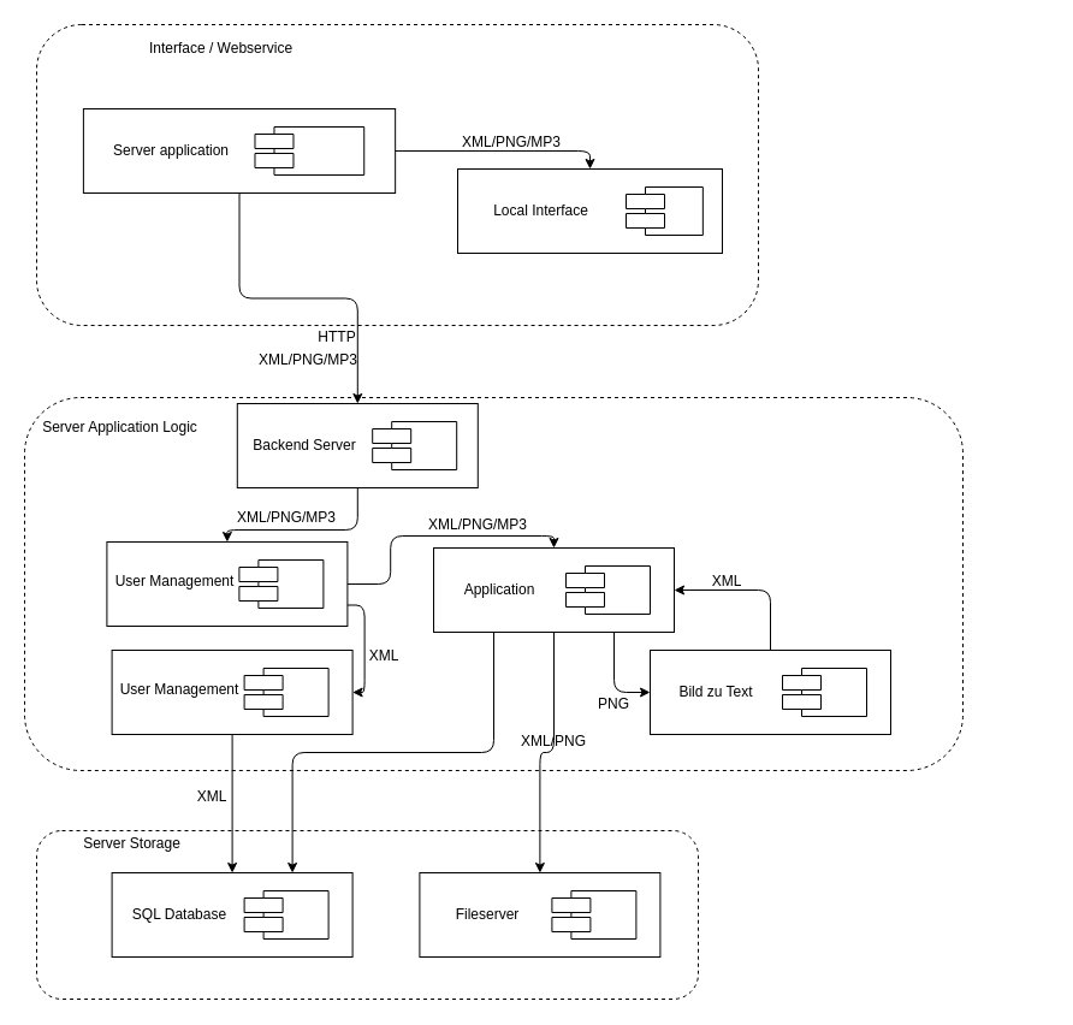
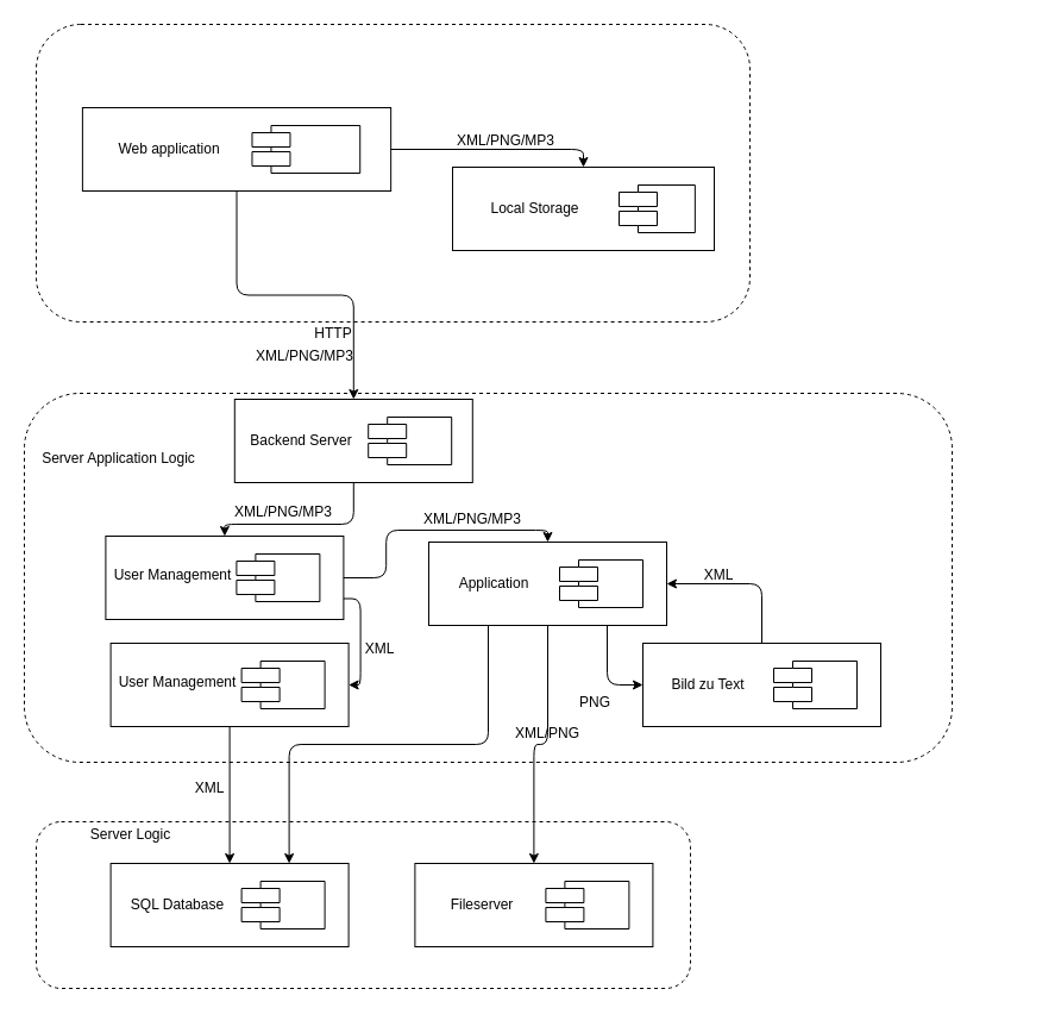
  <mxCell id="0" />
  <mxCell id="1" parent="0" />
  <mxCell id="2" value="" style="group" parent="1" vertex="1" connectable="0"><mxGeometry x="20" y="330" width="780" height="310" as="geometry" /></mxCell>
  <mxCell id="3" value="" style="rounded=1;whiteSpace=wrap;html=1;dashed=1;" parent="2" vertex="1"><mxGeometry width="780" height="310" as="geometry" /></mxCell>
- <mxCell id="4" value="Server Application Logic" style="text;html=1;strokeColor=none;fillColor=none;align=center;verticalAlign=middle;whiteSpace=wrap;rounded=0;dashed=1;" parent="2" vertex="1"><mxGeometry x="8.421" y="12.4" width="143.158" height="24.8" as="geometry" /></mxCell>
+ <mxCell id="4" value="Server Application Logic" style="text;html=1;strokeColor=none;fillColor=none;align=center;verticalAlign=middle;whiteSpace=wrap;rounded=0;dashed=1;" parent="2" vertex="1"><mxGeometry x="8.421" y="42.4" width="143.158" height="24.8" as="geometry" /></mxCell>
  <mxCell id="5" value="" style="shape=component;align=left;spacingLeft=36;rounded=0;shadow=0;comic=0;labelBackgroundColor=none;strokeWidth=1;fontFamily=Verdana;fontSize=12;html=1;" parent="2" vertex="1"><mxGeometry x="279.2" y="20" width="70" height="40" as="geometry" /></mxCell>
  <mxCell id="6" value="" style="html=1;rounded=0;shadow=0;comic=0;labelBackgroundColor=none;strokeWidth=1;fontFamily=Verdana;fontSize=12;align=center;" parent="2" vertex="1"><mxGeometry x="176.8" y="5" width="200" height="70" as="geometry" /></mxCell>
  <mxCell id="7" value="" style="shape=component;align=left;spacingLeft=36;rounded=0;shadow=0;comic=0;labelBackgroundColor=none;strokeWidth=1;fontFamily=Verdana;fontSize=12;html=1;" parent="2" vertex="1"><mxGeometry x="289.2" y="20" width="70" height="40" as="geometry" /></mxCell>
  <mxCell id="8" value="Backend Server" style="text;html=1;strokeColor=none;fillColor=none;align=center;verticalAlign=middle;whiteSpace=wrap;rounded=0;dashed=1;" parent="2" vertex="1"><mxGeometry x="168.4" y="30" width="129.6" height="20" as="geometry" /></mxCell>
  <mxCell id="9" value="" style="shape=component;align=left;spacingLeft=36;rounded=0;shadow=0;comic=0;labelBackgroundColor=none;strokeWidth=1;fontFamily=Verdana;fontSize=12;html=1;" parent="2" vertex="1"><mxGeometry x="172.6" y="215" width="70" height="40" as="geometry" /></mxCell>
  <mxCell id="10" value="" style="html=1;rounded=0;shadow=0;comic=0;labelBackgroundColor=none;strokeWidth=1;fontFamily=Verdana;fontSize=12;align=center;" parent="2" vertex="1"><mxGeometry x="72.6" y="210" width="200" height="70" as="geometry" /></mxCell>
  <mxCell id="11" value="" style="shape=component;align=left;spacingLeft=36;rounded=0;shadow=0;comic=0;labelBackgroundColor=none;strokeWidth=1;fontFamily=Verdana;fontSize=12;html=1;" parent="2" vertex="1"><mxGeometry x="182.6" y="225" width="70" height="40" as="geometry" /></mxCell>
  <mxCell id="12" value="User Management" style="text;html=1;strokeColor=none;fillColor=none;align=center;verticalAlign=middle;whiteSpace=wrap;rounded=0;dashed=1;" parent="2" vertex="1"><mxGeometry x="64.2" y="230" width="129.6" height="25" as="geometry" /></mxCell>
  <mxCell id="13" value="" style="shape=component;align=left;spacingLeft=36;rounded=0;shadow=0;comic=0;labelBackgroundColor=none;strokeWidth=1;fontFamily=Verdana;fontSize=12;html=1;" parent="2" vertex="1"><mxGeometry x="440" y="130" width="70" height="40" as="geometry" /></mxCell>
  <mxCell id="14" value="" style="html=1;rounded=0;shadow=0;comic=0;labelBackgroundColor=none;strokeWidth=1;fontFamily=Verdana;fontSize=12;align=center;" parent="2" vertex="1"><mxGeometry x="340" y="125" width="200" height="70" as="geometry" /></mxCell>
  <mxCell id="15" value="" style="shape=component;align=left;spacingLeft=36;rounded=0;shadow=0;comic=0;labelBackgroundColor=none;strokeWidth=1;fontFamily=Verdana;fontSize=12;html=1;" parent="2" vertex="1"><mxGeometry x="450" y="140" width="70" height="40" as="geometry" /></mxCell>
  <mxCell id="16" value="Application" style="text;html=1;strokeColor=none;fillColor=none;align=center;verticalAlign=middle;whiteSpace=wrap;rounded=0;dashed=1;" parent="2" vertex="1"><mxGeometry x="330" y="150" width="129.6" height="20" as="geometry" /></mxCell>
  <mxCell id="17" value="" style="shape=component;align=left;spacingLeft=36;rounded=0;shadow=0;comic=0;labelBackgroundColor=none;strokeWidth=1;fontFamily=Verdana;fontSize=12;html=1;" parent="2" vertex="1"><mxGeometry x="168.4" y="125" width="70" height="40" as="geometry" /></mxCell>
  <mxCell id="18" value="" style="html=1;rounded=0;shadow=0;comic=0;labelBackgroundColor=none;strokeWidth=1;fontFamily=Verdana;fontSize=12;align=center;" parent="2" vertex="1"><mxGeometry x="68.4" y="120" width="200" height="70" as="geometry" /></mxCell>
  <mxCell id="19" value="" style="shape=component;align=left;spacingLeft=36;rounded=0;shadow=0;comic=0;labelBackgroundColor=none;strokeWidth=1;fontFamily=Verdana;fontSize=12;html=1;" parent="2" vertex="1"><mxGeometry x="178.4" y="135" width="70" height="40" as="geometry" /></mxCell>
  <mxCell id="20" value="User Management" style="text;html=1;strokeColor=none;fillColor=none;align=center;verticalAlign=middle;whiteSpace=wrap;rounded=0;dashed=1;" parent="2" vertex="1"><mxGeometry x="60" y="140" width="129.6" height="25" as="geometry" /></mxCell>
  <mxCell id="21" value="" style="endArrow=classic;html=1;exitX=0.5;exitY=1;exitDx=0;exitDy=0;entryX=0.5;entryY=0;entryDx=0;entryDy=0;edgeStyle=orthogonalEdgeStyle;endFill=1;" parent="2" source="6" target="18" edge="1"><mxGeometry width="50" height="50" relative="1" as="geometry"><mxPoint x="188.519" y="-160" as="sourcePoint" /><mxPoint x="289.2" y="40" as="targetPoint" /><Array as="points"><mxPoint x="277" y="110" /><mxPoint x="168" y="110" /></Array></mxGeometry></mxCell>
  <mxCell id="22" value="" style="endArrow=classic;html=1;exitX=1;exitY=0.5;exitDx=0;exitDy=0;entryX=0.5;entryY=0;entryDx=0;entryDy=0;edgeStyle=orthogonalEdgeStyle;endFill=1;" parent="2" source="18" target="14" edge="1"><mxGeometry width="50" height="50" relative="1" as="geometry"><mxPoint x="289.2" y="110" as="sourcePoint" /><mxPoint x="178.4" y="130" as="targetPoint" /></mxGeometry></mxCell>
  <mxCell id="23" value="" style="endArrow=classic;html=1;exitX=1;exitY=0.75;exitDx=0;exitDy=0;entryX=1;entryY=0.5;entryDx=0;entryDy=0;edgeStyle=orthogonalEdgeStyle;endFill=1;" parent="2" source="18" target="10" edge="1"><mxGeometry width="50" height="50" relative="1" as="geometry"><mxPoint x="278.4" y="165" as="sourcePoint" /><mxPoint x="438.4" y="220" as="targetPoint" /></mxGeometry></mxCell>
  <mxCell id="24" value="" style="shape=component;align=left;spacingLeft=36;rounded=0;shadow=0;comic=0;labelBackgroundColor=none;strokeWidth=1;fontFamily=Verdana;fontSize=12;html=1;" parent="2" vertex="1"><mxGeometry x="620" y="215" width="70" height="40" as="geometry" /></mxCell>
  <mxCell id="25" value="" style="html=1;rounded=0;shadow=0;comic=0;labelBackgroundColor=none;strokeWidth=1;fontFamily=Verdana;fontSize=12;align=center;" parent="2" vertex="1"><mxGeometry x="520" y="210" width="200" height="70" as="geometry" /></mxCell>
  <mxCell id="26" value="" style="shape=component;align=left;spacingLeft=36;rounded=0;shadow=0;comic=0;labelBackgroundColor=none;strokeWidth=1;fontFamily=Verdana;fontSize=12;html=1;" parent="2" vertex="1"><mxGeometry x="630" y="225" width="70" height="40" as="geometry" /></mxCell>
  <mxCell id="27" value="Bild zu Text" style="text;html=1;strokeColor=none;fillColor=none;align=center;verticalAlign=middle;whiteSpace=wrap;rounded=0;dashed=1;" parent="2" vertex="1"><mxGeometry x="510" y="235" width="129.6" height="20" as="geometry" /></mxCell>
  <mxCell id="28" value="" style="endArrow=classic;html=1;entryX=0;entryY=0.5;entryDx=0;entryDy=0;edgeStyle=orthogonalEdgeStyle;endFill=1;exitX=0.75;exitY=1;exitDx=0;exitDy=0;" parent="2" source="14" target="25" edge="1"><mxGeometry width="50" height="50" relative="1" as="geometry"><mxPoint x="450" y="205" as="sourcePoint" /><mxPoint x="438.4" y="405" as="targetPoint" /></mxGeometry></mxCell>
  <mxCell id="29" value="" style="endArrow=classic;html=1;entryX=1;entryY=0.5;entryDx=0;entryDy=0;edgeStyle=orthogonalEdgeStyle;endFill=1;exitX=0.5;exitY=0;exitDx=0;exitDy=0;" parent="2" source="25" target="14" edge="1"><mxGeometry width="603.85" height="162.5" relative="1" as="geometry"><mxPoint x="940" y="170" as="sourcePoint" /><mxPoint x="530" y="255" as="targetPoint" /></mxGeometry></mxCell>
  <mxCell id="30" value="XML" style="text;html=1;strokeColor=none;fillColor=none;align=center;verticalAlign=middle;whiteSpace=wrap;rounded=0;" vertex="1" parent="29"><mxGeometry x="563.85" y="142.5" width="40" height="20" as="geometry" /></mxCell>
  <mxCell id="31" value="XML/PNG/MP3" style="text;html=1;strokeColor=none;fillColor=none;align=center;verticalAlign=middle;whiteSpace=wrap;rounded=0;" vertex="1" parent="2"><mxGeometry x="198.4" y="90" width="40" height="20" as="geometry" /></mxCell>
- <mxCell id="32" value="PNG" style="text;html=1;strokeColor=none;fillColor=none;align=center;verticalAlign=middle;whiteSpace=wrap;rounded=0;" vertex="1" parent="2"><mxGeometry x="470" y="245" width="40" height="20" as="geometry" /></mxCell>
+ <mxCell id="32" value="PNG" style="text;html=1;strokeColor=none;fillColor=none;align=center;verticalAlign=middle;whiteSpace=wrap;rounded=0;" vertex="1" parent="2"><mxGeometry x="460" y="250" width="40" height="20" as="geometry" /></mxCell>
  <mxCell id="33" value="XML" style="text;html=1;strokeColor=none;fillColor=none;align=center;verticalAlign=middle;whiteSpace=wrap;rounded=0;" vertex="1" parent="2"><mxGeometry x="279.2" y="205" width="40" height="20" as="geometry" /></mxCell>
  <mxCell id="34" value="" style="group" parent="1" vertex="1" connectable="0"><mxGeometry x="30" y="20" width="840" height="250" as="geometry" /></mxCell>
  <mxCell id="35" value="" style="rounded=1;whiteSpace=wrap;html=1;dashed=1;" parent="34" vertex="1"><mxGeometry width="600" height="250" as="geometry" /></mxCell>
- <mxCell id="36" value="Interface / Webservice" style="text;html=1;strokeColor=none;fillColor=none;align=center;verticalAlign=middle;whiteSpace=wrap;rounded=0;dashed=1;" parent="34" vertex="1"><mxGeometry x="16.154" y="10" width="274.615" height="20" as="geometry" /></mxCell>
  <mxCell id="37" value="" style="html=1;rounded=0;shadow=0;comic=0;labelBackgroundColor=none;strokeWidth=1;fontFamily=Verdana;fontSize=12;align=center;" parent="34" vertex="1"><mxGeometry x="350" y="120" width="220" height="70" as="geometry" /></mxCell>
- <mxCell id="38" value="Local Interface" style="text;html=1;strokeColor=none;fillColor=none;align=center;verticalAlign=middle;whiteSpace=wrap;rounded=0;dashed=1;" parent="34" vertex="1"><mxGeometry x="315.328" y="145" width="209.354" height="20" as="geometry" /></mxCell>
+ <mxCell id="38" value="Local Storage" style="text;html=1;strokeColor=none;fillColor=none;align=center;verticalAlign=middle;whiteSpace=wrap;rounded=0;dashed=1;" parent="34" vertex="1"><mxGeometry x="315.328" y="145" width="209.354" height="20" as="geometry" /></mxCell>
  <mxCell id="39" value="" style="group" parent="34" vertex="1" connectable="0"><mxGeometry y="70" width="350" height="70" as="geometry" /></mxCell>
  <mxCell id="40" value="" style="html=1;rounded=0;shadow=0;comic=0;labelBackgroundColor=none;strokeWidth=1;fontFamily=Verdana;fontSize=12;align=center;" parent="39" vertex="1"><mxGeometry x="38.889" width="259.259" height="70" as="geometry" /></mxCell>
  <mxCell id="41" value="" style="shape=component;align=left;spacingLeft=36;rounded=0;shadow=0;comic=0;labelBackgroundColor=none;strokeWidth=1;fontFamily=Verdana;fontSize=12;html=1;" parent="39" vertex="1"><mxGeometry x="181.481" y="15" width="90.741" height="40" as="geometry" /></mxCell>
- <mxCell id="42" value="Server application" style="text;html=1;strokeColor=none;fillColor=none;align=center;verticalAlign=middle;whiteSpace=wrap;rounded=0;dashed=1;" parent="39" vertex="1"><mxGeometry x="28.0" y="25" width="168.0" height="20" as="geometry" /></mxCell>
+ <mxCell id="42" value="Web application" style="text;html=1;strokeColor=none;fillColor=none;align=center;verticalAlign=middle;whiteSpace=wrap;rounded=0;dashed=1;" parent="39" vertex="1"><mxGeometry x="28.0" y="25" width="168.0" height="20" as="geometry" /></mxCell>
  <mxCell id="43" value="" style="shape=component;align=left;spacingLeft=36;rounded=0;shadow=0;comic=0;labelBackgroundColor=none;strokeWidth=1;fontFamily=Verdana;fontSize=12;html=1;" parent="34" vertex="1"><mxGeometry x="490" y="135" width="63.85" height="40" as="geometry" /></mxCell>
  <mxCell id="44" value="" style="endArrow=classic;html=1;exitX=1;exitY=0.5;exitDx=0;exitDy=0;entryX=0.5;entryY=0;entryDx=0;entryDy=0;edgeStyle=orthogonalEdgeStyle;endFill=1;" parent="34" source="40" target="37" edge="1"><mxGeometry width="50" height="50" relative="1" as="geometry"><mxPoint x="549.231" y="100" as="sourcePoint" /><mxPoint x="630" y="50" as="targetPoint" /></mxGeometry></mxCell>
  <mxCell id="45" value="" style="group" parent="1" vertex="1" connectable="0"><mxGeometry x="30" y="690" width="590" height="140" as="geometry" /></mxCell>
  <mxCell id="46" value="" style="rounded=1;whiteSpace=wrap;html=1;dashed=1;" parent="45" vertex="1"><mxGeometry width="550" height="140.0" as="geometry" /></mxCell>
- <mxCell id="47" value="Server Storage" style="text;html=1;strokeColor=none;fillColor=none;align=center;verticalAlign=middle;whiteSpace=wrap;rounded=0;dashed=1;" parent="45" vertex="1"><mxGeometry x="8.421" y="5.6" width="143.158" height="11.2" as="geometry" /></mxCell>
+ <mxCell id="47" value="Server Logic" style="text;html=1;strokeColor=none;fillColor=none;align=center;verticalAlign=middle;whiteSpace=wrap;rounded=0;dashed=1;" parent="45" vertex="1"><mxGeometry x="8.421" y="5.6" width="143.158" height="11.2" as="geometry" /></mxCell>
  <mxCell id="48" value="" style="shape=component;align=left;spacingLeft=36;rounded=0;shadow=0;comic=0;labelBackgroundColor=none;strokeWidth=1;fontFamily=Verdana;fontSize=12;html=1;" parent="45" vertex="1"><mxGeometry x="162.6" y="40" width="70" height="40" as="geometry" /></mxCell>
  <mxCell id="49" value="" style="html=1;rounded=0;shadow=0;comic=0;labelBackgroundColor=none;strokeWidth=1;fontFamily=Verdana;fontSize=12;align=center;" parent="45" vertex="1"><mxGeometry x="62.6" y="35" width="200" height="70" as="geometry" /></mxCell>
  <mxCell id="50" value="" style="shape=component;align=left;spacingLeft=36;rounded=0;shadow=0;comic=0;labelBackgroundColor=none;strokeWidth=1;fontFamily=Verdana;fontSize=12;html=1;" parent="45" vertex="1"><mxGeometry x="172.6" y="50" width="70" height="40" as="geometry" /></mxCell>
  <mxCell id="51" value="SQL Database" style="text;html=1;strokeColor=none;fillColor=none;align=center;verticalAlign=middle;whiteSpace=wrap;rounded=0;dashed=1;" parent="45" vertex="1"><mxGeometry x="54.2" y="60" width="129.6" height="20" as="geometry" /></mxCell>
  <mxCell id="52" value="" style="shape=component;align=left;spacingLeft=36;rounded=0;shadow=0;comic=0;labelBackgroundColor=none;strokeWidth=1;fontFamily=Verdana;fontSize=12;html=1;" parent="45" vertex="1"><mxGeometry x="418.4" y="40" width="70" height="40" as="geometry" /></mxCell>
  <mxCell id="53" value="" style="html=1;rounded=0;shadow=0;comic=0;labelBackgroundColor=none;strokeWidth=1;fontFamily=Verdana;fontSize=12;align=center;" parent="45" vertex="1"><mxGeometry x="318.4" y="35" width="200" height="70" as="geometry" /></mxCell>
  <mxCell id="54" value="" style="shape=component;align=left;spacingLeft=36;rounded=0;shadow=0;comic=0;labelBackgroundColor=none;strokeWidth=1;fontFamily=Verdana;fontSize=12;html=1;" parent="45" vertex="1"><mxGeometry x="428.4" y="50" width="70" height="40" as="geometry" /></mxCell>
  <mxCell id="55" value="Fileserver" style="text;html=1;strokeColor=none;fillColor=none;align=center;verticalAlign=middle;whiteSpace=wrap;rounded=0;dashed=1;" parent="45" vertex="1"><mxGeometry x="310" y="60" width="129.6" height="20" as="geometry" /></mxCell>
  <mxCell id="56" value="" style="endArrow=classic;html=1;exitX=0.5;exitY=1;exitDx=0;exitDy=0;entryX=0.5;entryY=0;entryDx=0;entryDy=0;edgeStyle=orthogonalEdgeStyle;endFill=1;" parent="1" source="40" target="6" edge="1"><mxGeometry width="50" height="50" relative="1" as="geometry"><mxPoint x="270" y="135" as="sourcePoint" /><mxPoint x="428.4" y="150" as="targetPoint" /></mxGeometry></mxCell>
  <mxCell id="57" value="" style="endArrow=classic;html=1;exitX=0.5;exitY=1;exitDx=0;exitDy=0;entryX=0.5;entryY=0;entryDx=0;entryDy=0;edgeStyle=orthogonalEdgeStyle;endFill=1;" parent="1" source="14" target="53" edge="1"><mxGeometry width="50" height="50" relative="1" as="geometry"><mxPoint x="298.4" y="495" as="sourcePoint" /><mxPoint x="458.4" y="550" as="targetPoint" /></mxGeometry></mxCell>
  <mxCell id="58" value="" style="endArrow=classic;html=1;exitX=0.25;exitY=1;exitDx=0;exitDy=0;entryX=0.75;entryY=0;entryDx=0;entryDy=0;edgeStyle=orthogonalEdgeStyle;endFill=1;" parent="1" source="14" target="49" edge="1"><mxGeometry width="50" height="50" relative="1" as="geometry"><mxPoint x="458.4" y="620" as="sourcePoint" /><mxPoint x="458.4" y="740" as="targetPoint" /></mxGeometry></mxCell>
  <mxCell id="59" value="" style="endArrow=classic;html=1;exitX=0.5;exitY=1;exitDx=0;exitDy=0;entryX=0.5;entryY=0;entryDx=0;entryDy=0;edgeStyle=orthogonalEdgeStyle;endFill=1;" parent="1" source="10" target="49" edge="1"><mxGeometry width="50" height="50" relative="1" as="geometry"><mxPoint x="408.4" y="620" as="sourcePoint" /><mxPoint x="248.4" y="740" as="targetPoint" /></mxGeometry></mxCell>
  <mxCell id="60" value="XML/PNG/MP3" style="text;html=1;strokeColor=none;fillColor=none;align=center;verticalAlign=middle;whiteSpace=wrap;rounded=0;" vertex="1" parent="1"><mxGeometry x="236" y="289" width="40" height="20" as="geometry" /></mxCell>
  <mxCell id="61" value="HTTP" style="text;html=1;strokeColor=none;fillColor=none;align=center;verticalAlign=middle;whiteSpace=wrap;rounded=0;" vertex="1" parent="1"><mxGeometry x="260" y="270" width="40" height="20" as="geometry" /></mxCell>
  <mxCell id="62" value="XML/PNG/MP3" style="text;html=1;strokeColor=none;fillColor=none;align=center;verticalAlign=middle;whiteSpace=wrap;rounded=0;" vertex="1" parent="1"><mxGeometry x="405" y="108" width="40" height="20" as="geometry" /></mxCell>
  <mxCell id="63" value="XML/PNG/MP3" style="text;html=1;strokeColor=none;fillColor=none;align=center;verticalAlign=middle;whiteSpace=wrap;rounded=0;" vertex="1" parent="1"><mxGeometry x="377" y="426" width="40" height="20" as="geometry" /></mxCell>
  <mxCell id="64" value="XML/PNG" style="text;html=1;strokeColor=none;fillColor=none;align=center;verticalAlign=middle;whiteSpace=wrap;rounded=0;" vertex="1" parent="1"><mxGeometry x="440" y="606" width="40" height="20" as="geometry" /></mxCell>
  <mxCell id="65" value="XML" style="text;html=1;strokeColor=none;fillColor=none;align=center;verticalAlign=middle;whiteSpace=wrap;rounded=0;" vertex="1" parent="1"><mxGeometry x="156" y="652" width="40" height="20" as="geometry" /></mxCell>
